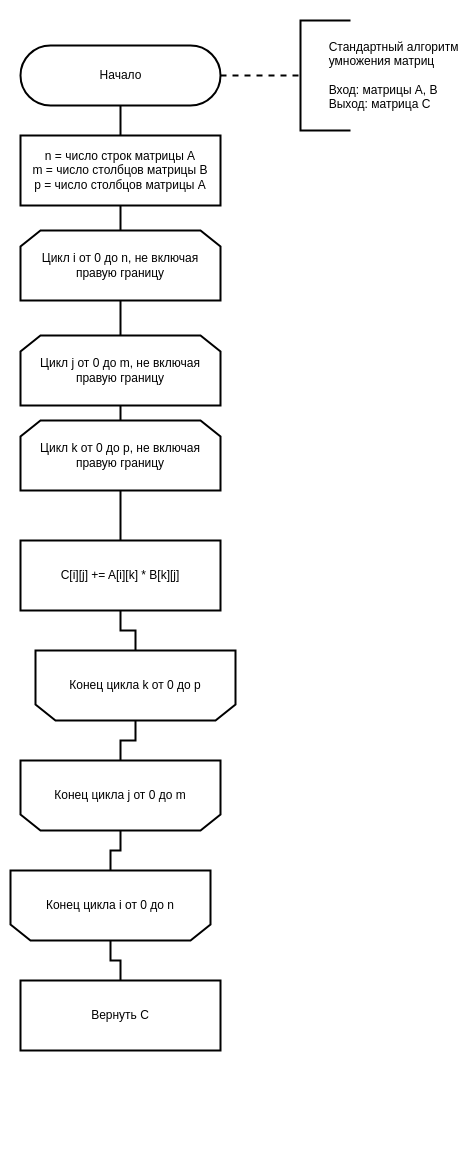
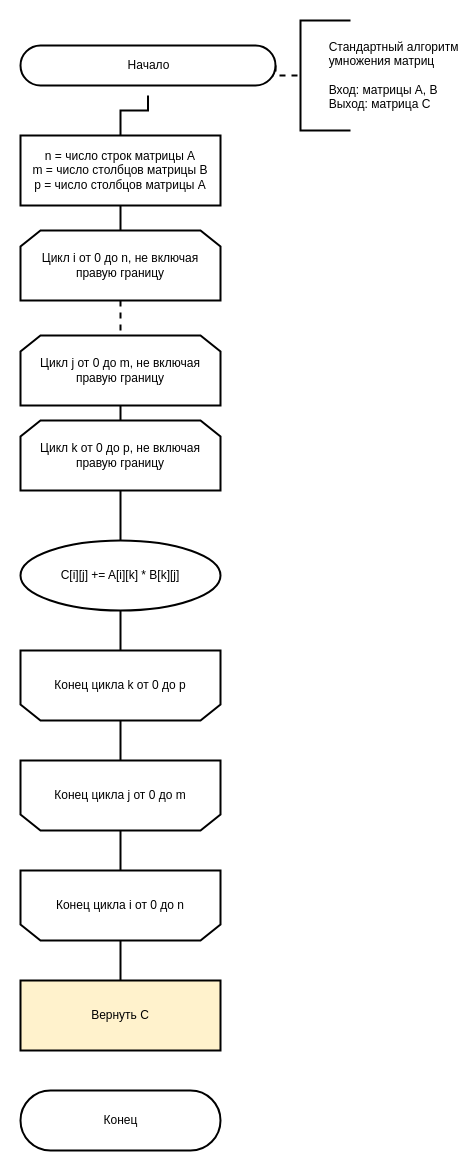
  <mxCell id="0" />
  <mxCell id="1" parent="0" />
  <mxCell id="2" style="edgeStyle=orthogonalEdgeStyle;rounded=0;orthogonalLoop=1;jettySize=auto;html=1;entryX=0;entryY=0.5;entryDx=0;entryDy=0;entryPerimeter=0;endArrow=none;endFill=0;strokeWidth=2;dashed=1;exitX=1;exitY=0.5;exitDx=0;exitDy=0;exitPerimeter=0;" parent="1" source="4" target="6" edge="1"><mxGeometry relative="1" as="geometry"><mxPoint x="270" y="145" as="sourcePoint" /><Array as="points"><mxPoint x="240" y="75" /><mxPoint x="240" y="75" /></Array></mxGeometry></mxCell>
  <mxCell id="3" style="edgeStyle=orthogonalEdgeStyle;rounded=0;orthogonalLoop=1;jettySize=auto;html=1;exitX=0.5;exitY=0.5;exitDx=0;exitDy=30;exitPerimeter=0;entryX=0.5;entryY=0;entryDx=0;entryDy=0;endArrow=none;endFill=0;strokeWidth=2;" parent="1" source="4" target="10" edge="1"><mxGeometry relative="1" as="geometry" /></mxCell>
- <mxCell id="4" value="&lt;font style=&quot;font-size: 12px&quot;&gt;Начало&lt;/font&gt;" style="html=1;dashed=0;whitespace=wrap;shape=mxgraph.dfd.start;strokeWidth=2;" parent="1" vertex="1"><mxGeometry x="20" y="45" width="200" height="60" as="geometry" /></mxCell>
+ <mxCell id="4" value="&lt;font style=&quot;font-size: 12px&quot;&gt;Начало&lt;/font&gt;" style="html=1;dashed=0;whitespace=wrap;shape=mxgraph.dfd.start;strokeWidth=2;" parent="1" vertex="1"><mxGeometry x="20" y="45" width="255" height="40" as="geometry" /></mxCell>
  <mxCell id="5" style="edgeStyle=orthogonalEdgeStyle;rounded=0;orthogonalLoop=1;jettySize=auto;html=1;exitX=0.5;exitY=1;exitDx=0;exitDy=0;" parent="1" edge="1"><mxGeometry relative="1" as="geometry"><mxPoint x="70" y="195" as="sourcePoint" /><mxPoint x="70" y="195" as="targetPoint" /></mxGeometry></mxCell>
  <mxCell id="6" value="&lt;div&gt;&lt;span style=&quot;white-space: pre&quot;&gt;&#09;&lt;/span&gt;Стандартный&amp;nbsp;алгоритм&lt;/div&gt;&lt;div&gt;&lt;span style=&quot;white-space: pre&quot;&gt;&#09;&lt;/span&gt;умножения матриц&lt;/div&gt;&lt;div&gt;&lt;span&gt;&lt;br&gt;&lt;/span&gt;&lt;/div&gt;&lt;span style=&quot;white-space: pre&quot;&gt;&#09;&lt;/span&gt;Вход: матрицы A, B&lt;br&gt;&lt;span style=&quot;white-space: pre&quot;&gt;&#09;&lt;/span&gt;Выход: матрица C" style="strokeWidth=2;html=1;shape=mxgraph.flowchart.annotation_1;align=left;pointerEvents=1;" parent="1" vertex="1"><mxGeometry x="300" y="20" width="50" height="110" as="geometry" /></mxCell>
  <mxCell id="7" value="" style="edgeStyle=orthogonalEdgeStyle;rounded=0;orthogonalLoop=1;jettySize=auto;html=1;endArrow=none;endFill=0;strokeWidth=2;" parent="1" source="8" target="18" edge="1"><mxGeometry relative="1" as="geometry" /></mxCell>
- <mxCell id="8" value="&lt;font style=&quot;font-size: 12px&quot;&gt;C[i][j] += A[i][k] * B[k][j]&lt;br&gt;&lt;/font&gt;" style="rounded=0;whiteSpace=wrap;html=1;strokeWidth=2;" parent="1" vertex="1"><mxGeometry x="20" y="540" width="200" height="70" as="geometry" /></mxCell>
+ <mxCell id="8" value="&lt;font style=&quot;font-size: 12px&quot;&gt;C[i][j] += A[i][k] * B[k][j]&lt;br&gt;&lt;/font&gt;" style="ellipse;whiteSpace=wrap;html=1;strokeWidth=2;" parent="1" vertex="1"><mxGeometry x="20" y="540" width="200" height="70" as="geometry" /></mxCell>
  <mxCell id="9" style="edgeStyle=orthogonalEdgeStyle;rounded=0;orthogonalLoop=1;jettySize=auto;html=1;exitX=0.5;exitY=1;exitDx=0;exitDy=0;entryX=0.5;entryY=0;entryDx=0;entryDy=0;strokeWidth=2;endArrow=none;endFill=0;" parent="1" source="10" edge="1"><mxGeometry relative="1" as="geometry"><mxPoint x="120" y="235" as="targetPoint" /></mxGeometry></mxCell>
  <mxCell id="10" value="&lt;font&gt;n = число строк матрицы A&lt;br&gt;m = число столбцов матрицы B&lt;br&gt;p = число столбцов матрицы A&lt;br&gt;&lt;/font&gt;" style="rounded=0;whiteSpace=wrap;html=1;strokeWidth=2;" parent="1" vertex="1"><mxGeometry x="20" y="135" width="200" height="70" as="geometry" /></mxCell>
- <mxCell id="12" style="edgeStyle=orthogonalEdgeStyle;rounded=0;orthogonalLoop=1;jettySize=auto;html=1;exitX=0.5;exitY=1;exitDx=0;exitDy=0;entryX=0.5;entryY=0;entryDx=0;entryDy=0;endArrow=none;endFill=0;strokeWidth=2;" parent="1" source="22" target="14" edge="1"><mxGeometry relative="1" as="geometry"><mxPoint x="120" y="305" as="sourcePoint" /></mxGeometry></mxCell>
+ <mxCell id="11" value="&lt;font style=&quot;font-size: 12px&quot;&gt;Конец&lt;/font&gt;" style="html=1;dashed=0;whitespace=wrap;shape=mxgraph.dfd.start;strokeWidth=2;" parent="1" vertex="1"><mxGeometry x="20" y="1090" width="200" height="60" as="geometry" /></mxCell>
+ <mxCell id="12" style="edgeStyle=orthogonalEdgeStyle;rounded=0;orthogonalLoop=1;jettySize=auto;html=1;exitX=0.5;exitY=1;exitDx=0;exitDy=0;entryX=0.5;entryY=0;entryDx=0;entryDy=0;endArrow=none;endFill=0;strokeWidth=2;dashed=1;" parent="1" source="22" target="14" edge="1"><mxGeometry relative="1" as="geometry"><mxPoint x="120" y="305" as="sourcePoint" /></mxGeometry></mxCell>
  <mxCell id="13" style="edgeStyle=orthogonalEdgeStyle;rounded=0;orthogonalLoop=1;jettySize=auto;html=1;exitX=0.5;exitY=1;exitDx=0;exitDy=0;entryX=0.5;entryY=0;entryDx=0;entryDy=0;endArrow=none;endFill=0;strokeWidth=2;" parent="1" source="14" target="16" edge="1"><mxGeometry relative="1" as="geometry" /></mxCell>
  <mxCell id="14" value="Цикл j от 0 до m, не включая правую границу" style="shape=loopLimit;whiteSpace=wrap;html=1;strokeWidth=2;" parent="1" vertex="1"><mxGeometry x="20" y="335" width="200" height="70" as="geometry" /></mxCell>
  <mxCell id="15" style="edgeStyle=orthogonalEdgeStyle;rounded=0;orthogonalLoop=1;jettySize=auto;html=1;exitX=0.5;exitY=1;exitDx=0;exitDy=0;entryX=0.5;entryY=0;entryDx=0;entryDy=0;strokeWidth=2;endArrow=none;endFill=0;" parent="1" source="16" target="8" edge="1"><mxGeometry relative="1" as="geometry" /></mxCell>
  <mxCell id="16" value="Цикл k от 0 до p, не включая правую границу" style="shape=loopLimit;whiteSpace=wrap;html=1;strokeWidth=2;" parent="1" vertex="1"><mxGeometry x="20" y="420" width="200" height="70" as="geometry" /></mxCell>
  <mxCell id="17" style="edgeStyle=orthogonalEdgeStyle;rounded=0;orthogonalLoop=1;jettySize=auto;html=1;exitX=0.5;exitY=0;exitDx=0;exitDy=0;entryX=0.5;entryY=1;entryDx=0;entryDy=0;endArrow=none;endFill=0;strokeWidth=2;" parent="1" source="18" target="20" edge="1"><mxGeometry relative="1" as="geometry" /></mxCell>
- <mxCell id="18" value="Конец цикла k от 0 до p" style="shape=loopLimit;whiteSpace=wrap;html=1;strokeWidth=2;direction=west;" parent="1" vertex="1"><mxGeometry x="35" y="650" width="200" height="70" as="geometry" /></mxCell>
+ <mxCell id="18" value="Конец цикла k от 0 до p" style="shape=loopLimit;whiteSpace=wrap;html=1;strokeWidth=2;direction=west;" parent="1" vertex="1"><mxGeometry x="20" y="650" width="200" height="70" as="geometry" /></mxCell>
  <mxCell id="19" style="edgeStyle=orthogonalEdgeStyle;rounded=0;orthogonalLoop=1;jettySize=auto;html=1;exitX=0.5;exitY=0;exitDx=0;exitDy=0;entryX=0.5;entryY=1;entryDx=0;entryDy=0;endArrow=none;endFill=0;strokeWidth=2;" parent="1" source="20" target="24" edge="1"><mxGeometry relative="1" as="geometry" /></mxCell>
  <mxCell id="20" value="Конец цикла j от 0 до m" style="shape=loopLimit;whiteSpace=wrap;html=1;strokeWidth=2;direction=west;" parent="1" vertex="1"><mxGeometry x="20" y="760" width="200" height="70" as="geometry" /></mxCell>
- <mxCell id="21" value="&lt;font style=&quot;font-size: 12px&quot;&gt;Вернуть С&lt;br&gt;&lt;/font&gt;" style="rounded=0;whiteSpace=wrap;html=1;strokeWidth=2;" parent="1" vertex="1"><mxGeometry x="20" y="980" width="200" height="70" as="geometry" /></mxCell>
+ <mxCell id="21" value="&lt;font style=&quot;font-size: 12px&quot;&gt;Вернуть С&lt;br&gt;&lt;/font&gt;" style="rounded=0;whiteSpace=wrap;html=1;strokeWidth=2;fillColor=#fff2cc;" parent="1" vertex="1"><mxGeometry x="20" y="980" width="200" height="70" as="geometry" /></mxCell>
  <mxCell id="22" value="Цикл i от 0 до n, не включая правую границу" style="shape=loopLimit;whiteSpace=wrap;html=1;strokeWidth=2;" parent="1" vertex="1"><mxGeometry x="20" y="230" width="200" height="70" as="geometry" /></mxCell>
  <mxCell id="23" style="edgeStyle=orthogonalEdgeStyle;rounded=0;orthogonalLoop=1;jettySize=auto;html=1;exitX=0.5;exitY=0;exitDx=0;exitDy=0;entryX=0.5;entryY=0;entryDx=0;entryDy=0;endArrow=none;endFill=0;strokeWidth=2;" parent="1" source="24" target="21" edge="1"><mxGeometry relative="1" as="geometry" /></mxCell>
- <mxCell id="24" value="Конец цикла i от 0 до n" style="shape=loopLimit;whiteSpace=wrap;html=1;strokeWidth=2;direction=west;" parent="1" vertex="1"><mxGeometry x="10" y="870" width="200" height="70" as="geometry" /></mxCell>
+ <mxCell id="24" value="Конец цикла i от 0 до n" style="shape=loopLimit;whiteSpace=wrap;html=1;strokeWidth=2;direction=west;" parent="1" vertex="1"><mxGeometry x="20" y="870" width="200" height="70" as="geometry" /></mxCell>
